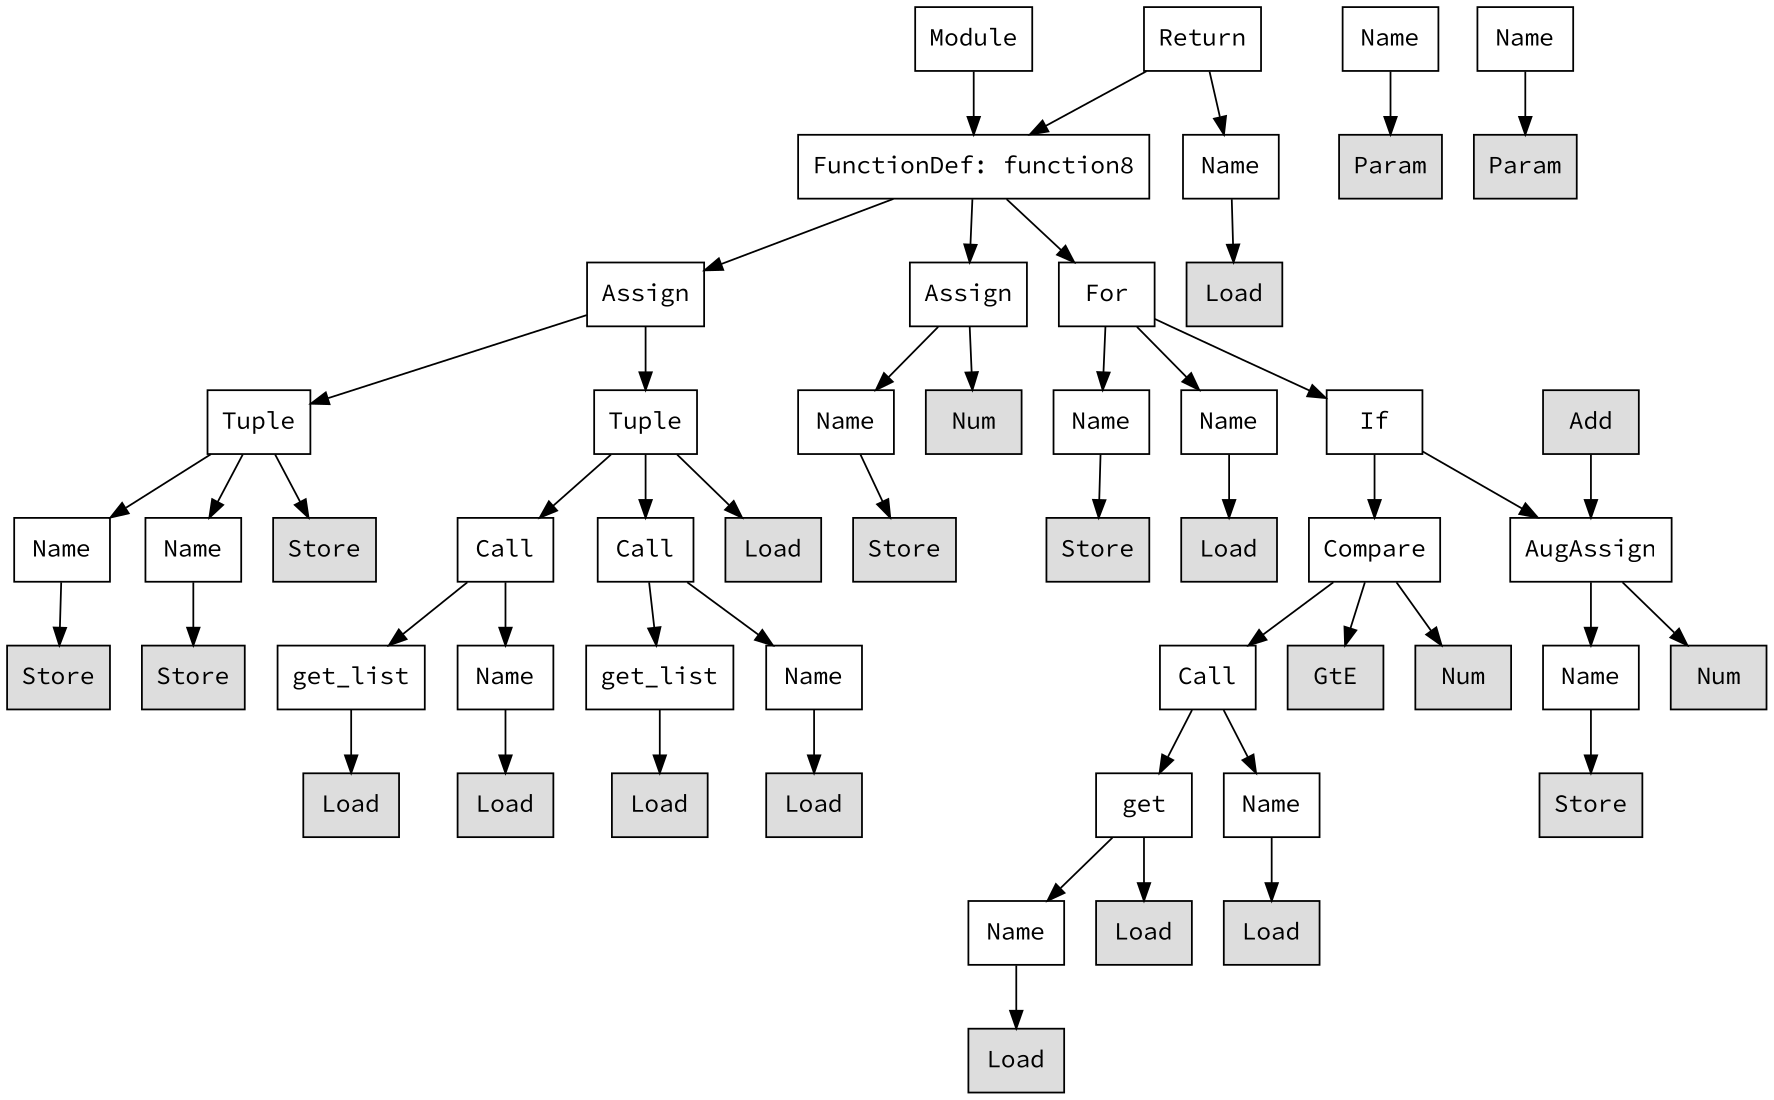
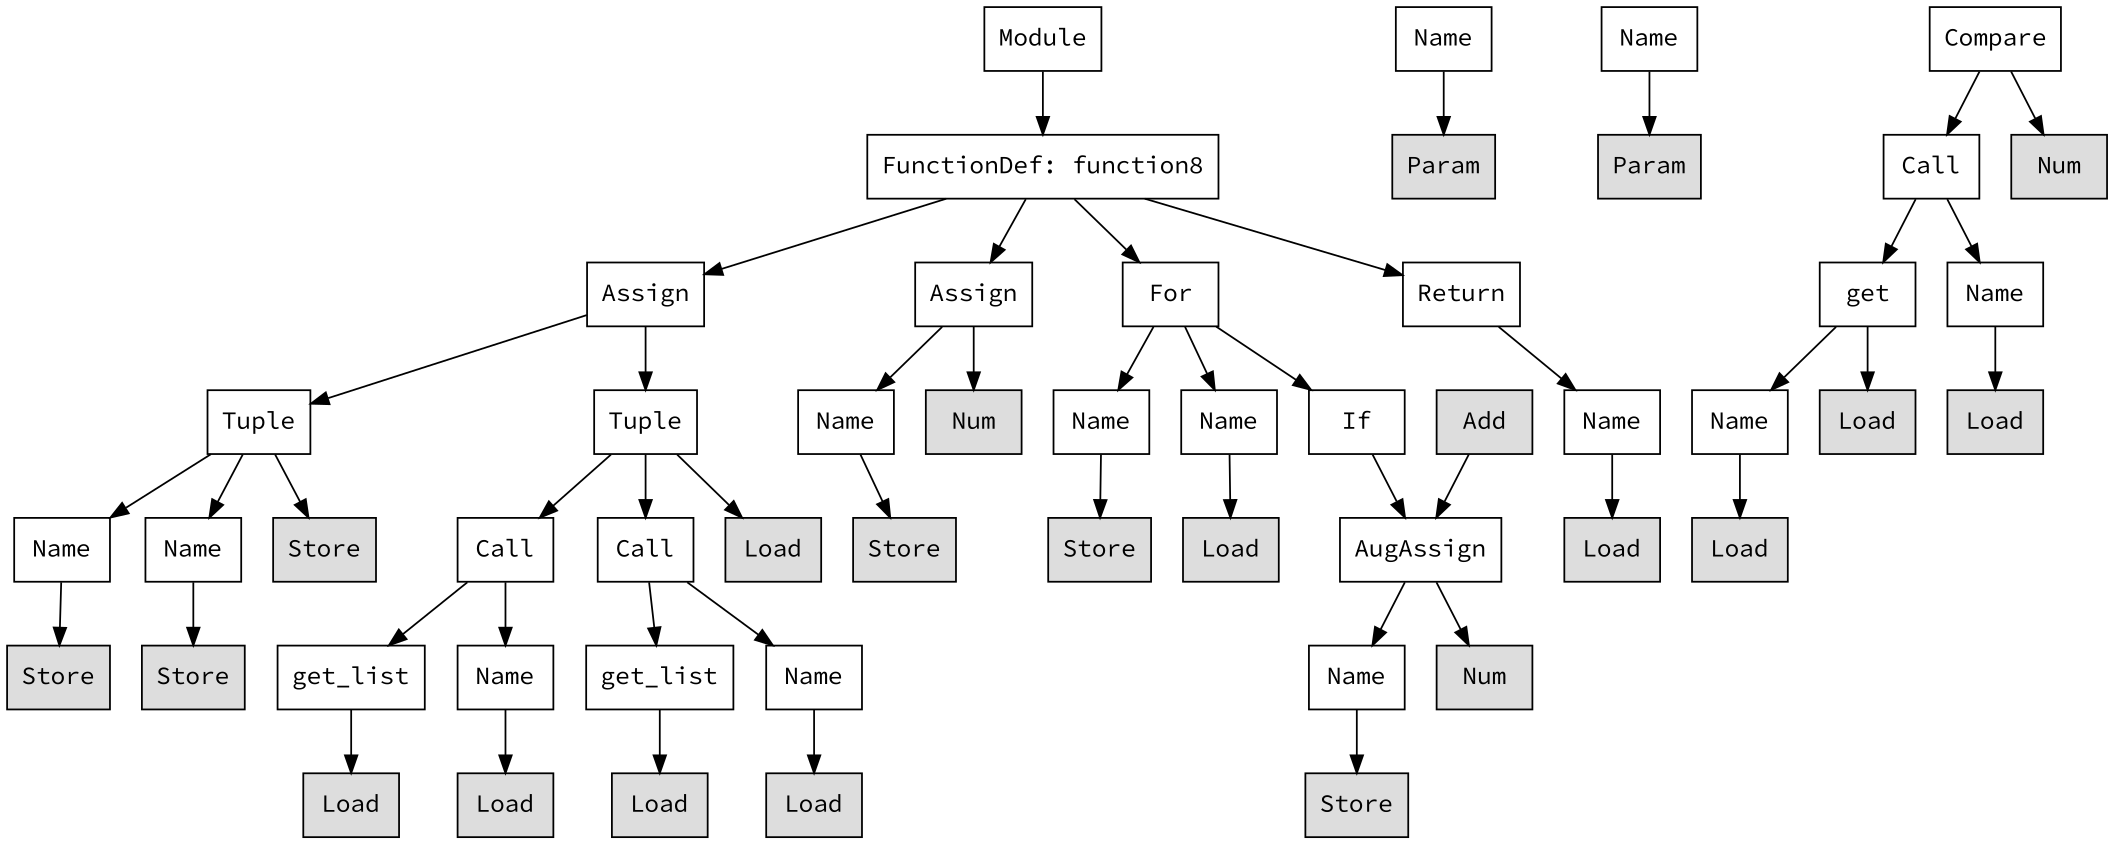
  digraph {
    fontname="Source Code Pro"
    node [fontname="Source Code Pro" shape=rect]
    edge [fontname="Source Code Pro"]
    n1 [label=Module]
    n2 [label="FunctionDef: function8"]
    n3 [label=Assign]
    n4 [label=Assign]
    n5 [label=For]
    n6 [label=Return]
    n7 [label=Tuple]
    n8 [label=Tuple]
    n9 [label=Name]
    n10 [fillcolor="#dddddd" label=Num style=filled]
    n11 [label=Name]
    n12 [label=Name]
    n13 [label=If]
    n14 [label=Name]
    n15 [label=Name]
    n16 [fillcolor="#dddddd" label=Param style=filled]
    n17 [label=Name]
    n18 [fillcolor="#dddddd" label=Param style=filled]
    n19 [label=Name]
    n20 [label=Name]
    n21 [fillcolor="#dddddd" label=Store style=filled]
    n22 [label=Call]
    n23 [label=Call]
    n24 [fillcolor="#dddddd" label=Load style=filled]
    n25 [fillcolor="#dddddd" label=Store style=filled]
    n26 [fillcolor="#dddddd" label=Store style=filled]
    n27 [fillcolor="#dddddd" label=Load style=filled]
    n28 [label=Compare]
    n29 [label=AugAssign]
    n30 [fillcolor="#dddddd" label=Load style=filled]
    n31 [fillcolor="#dddddd" label=Store style=filled]
    n32 [fillcolor="#dddddd" label=Store style=filled]
    n33 [label=get_list]
    n34 [label=Name]
    n35 [label=get_list]
    n36 [label=Name]
    n37 [label=Call]
-   n38 [fillcolor="#dddddd" label=GtE style=filled]
    n39 [fillcolor="#dddddd" label=Num style=filled]
    n40 [label=Name]
    n41 [fillcolor="#dddddd" label=Num style=filled]
    n42 [fillcolor="#dddddd" label=Load style=filled]
    n43 [fillcolor="#dddddd" label=Load style=filled]
    n44 [fillcolor="#dddddd" label=Load style=filled]
    n45 [fillcolor="#dddddd" label=Load style=filled]
    n46 [label=get]
    n47 [label=Name]
    n48 [fillcolor="#dddddd" label=Store style=filled]
    n49 [fillcolor="#dddddd" label=Add style=filled]
    n50 [label=Name]
    n51 [fillcolor="#dddddd" label=Load style=filled]
    n52 [fillcolor="#dddddd" label=Load style=filled]
    n53 [fillcolor="#dddddd" label=Load style=filled]
    n1 -> n2
    n2 -> n3
    n2 -> n4
    n2 -> n5
-   n6 -> n2
+   n2 -> n6
    n3 -> n7
    n3 -> n8
    n4 -> n9
    n4 -> n10
    n5 -> n11
    n5 -> n12
    n5 -> n13
    n6 -> n14
    n7 -> n19
    n7 -> n20
    n7 -> n21
    n8 -> n22
    n8 -> n23
    n8 -> n24
    n9 -> n25
    n11 -> n26
    n12 -> n27
-   n13 -> n28
    n13 -> n29
    n14 -> n30
    n15 -> n16
    n17 -> n18
    n19 -> n31
    n20 -> n32
    n22 -> n33
    n22 -> n34
    n23 -> n35
    n23 -> n36
    n28 -> n37
-   n28 -> n38
    n28 -> n39
    n29 -> n40
    n29 -> n41
    n33 -> n42
    n34 -> n43
    n35 -> n44
    n36 -> n45
    n37 -> n46
    n37 -> n47
    n40 -> n48
    n46 -> n50
    n46 -> n51
    n47 -> n52
    n49 -> n29
    n50 -> n53
  }
